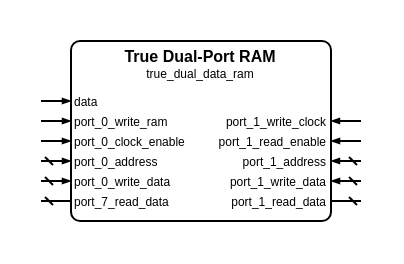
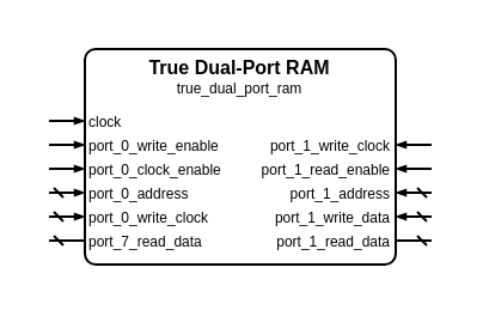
  <mxCell id="0" />
  <mxCell id="1" parent="0" />
  <mxCell id="2" parent="1" value="" vertex="1" connectable="0" style="group;connectable=1;points=[[0,0,0,15,0],[0,0,0,25,0],[0,0,0,15,10],[1,0,0,-15,0],[1,0,0,-25,0],[1,0,0,-15,10],[0,0,0,0,30],[0,0,0,0,40],[1,0,0,0,40],[0,0,0,0,50],[1,0,0,0,50],[0,0,0,0,60],[1,0,0,0,60],[0,0,0,0,70],[1,0,0,0,70],[0,0,0,0,80],[1,0,0,0,80],[0.5,0,0,0,0],[0.5,0,0,0,90]];"><mxGeometry width="160" height="90" as="geometry" x="20" y="20" /></mxCell>
  <mxCell id="3" parent="2" value="" vertex="1" style="rounded=1;arcSize=5;fillColor=none;strokeWidth=1;strokeColor=black;whiteSpace=wrap;html=1;connectable=0;"><mxGeometry x="15" y="0" width="130" height="90" as="geometry" /></mxCell>
  <mxCell id="4" parent="2" value="True Dual-Port RAM" vertex="1" style="text;html=1;align=center;verticalAlign=middle;whiteSpace=wrap;rounded=0;fontSize=8;fontStyle=1;fontColor=black;connectable=0;"><mxGeometry x="15" y="7" width="130" height="0" as="geometry" /></mxCell>
- <mxCell id="5" parent="2" value="true_dual_data_ram" vertex="1" style="text;html=1;align=center;verticalAlign=middle;whiteSpace=wrap;rounded=0;fontSize=6;fontStyle=0;fontColor=black;connectable=0;"><mxGeometry x="15" y="16" width="130" height="0" as="geometry" /></mxCell>
- <mxCell id="6" parent="2" value="data" vertex="1" style="text;html=1;align=left;verticalAlign=middle;whiteSpace=wrap;rounded=0;fontSize=6;fontStyle=0;fontColor=black;connectable=0;"><mxGeometry x="15" y="30" width="130" height="0" as="geometry" /></mxCell>
+ <mxCell id="5" parent="2" value="true_dual_port_ram" vertex="1" style="text;html=1;align=center;verticalAlign=middle;whiteSpace=wrap;rounded=0;fontSize=6;fontStyle=0;fontColor=black;connectable=0;"><mxGeometry x="15" y="16" width="130" height="0" as="geometry" /></mxCell>
+ <mxCell id="6" parent="2" value="clock" vertex="1" style="text;html=1;align=left;verticalAlign=middle;whiteSpace=wrap;rounded=0;fontSize=6;fontStyle=0;fontColor=black;connectable=0;"><mxGeometry x="15" y="30" width="130" height="0" as="geometry" /></mxCell>
  <mxCell id="7" parent="2" value="" edge="1" style="html=1;rounded=1;strokeWidth=1;strokeColor=black;startFill=0;startSize=2;startArrow=none;endFill=1;endSize=2;endArrow=blockThin;sourcePerimeterSpacing=0;"><mxGeometry width="50" height="50" relative="1" as="geometry"><mxPoint x="0" y="30" as="sourcePoint" /><mxPoint x="15" y="30" as="targetPoint" /></mxGeometry></mxCell>
- <mxCell id="8" parent="2" value="port_0_write_ram" vertex="1" style="text;html=1;align=left;verticalAlign=middle;whiteSpace=wrap;rounded=0;fontSize=6;fontStyle=0;fontColor=black;connectable=0;"><mxGeometry x="15" y="40" width="130" height="0" as="geometry" /></mxCell>
+ <mxCell id="8" parent="2" value="port_0_write_enable" vertex="1" style="text;html=1;align=left;verticalAlign=middle;whiteSpace=wrap;rounded=0;fontSize=6;fontStyle=0;fontColor=black;connectable=0;"><mxGeometry x="15" y="40" width="130" height="0" as="geometry" /></mxCell>
  <mxCell id="9" parent="2" value="" edge="1" style="html=1;rounded=1;strokeWidth=1;strokeColor=black;startFill=0;startSize=2;startArrow=none;endFill=1;endSize=2;endArrow=blockThin;sourcePerimeterSpacing=0;"><mxGeometry width="50" height="50" relative="1" as="geometry"><mxPoint x="0" y="40" as="sourcePoint" /><mxPoint x="15" y="40" as="targetPoint" /></mxGeometry></mxCell>
  <mxCell id="10" parent="2" value="port_1_write_clock" vertex="1" style="text;html=1;align=right;verticalAlign=middle;whiteSpace=wrap;rounded=0;fontSize=6;fontStyle=0;fontColor=black;connectable=0;"><mxGeometry x="15" y="40" width="130" height="0" as="geometry" /></mxCell>
  <mxCell id="11" parent="2" value="" edge="1" style="html=1;rounded=1;strokeWidth=1;strokeColor=black;startFill=0;startSize=2;startArrow=none;endFill=1;endSize=2;endArrow=blockThin;sourcePerimeterSpacing=0;"><mxGeometry width="50" height="50" relative="1" as="geometry"><mxPoint x="160" y="40" as="sourcePoint" /><mxPoint x="145" y="40" as="targetPoint" /></mxGeometry></mxCell>
  <mxCell id="12" parent="2" value="port_0_clock_enable" vertex="1" style="text;html=1;align=left;verticalAlign=middle;whiteSpace=wrap;rounded=0;fontSize=6;fontStyle=0;fontColor=black;connectable=0;"><mxGeometry x="15" y="50" width="130" height="0" as="geometry" /></mxCell>
  <mxCell id="13" parent="2" value="" edge="1" style="html=1;rounded=1;strokeWidth=1;strokeColor=black;startFill=0;startSize=2;startArrow=none;endFill=1;endSize=2;endArrow=blockThin;sourcePerimeterSpacing=0;"><mxGeometry width="50" height="50" relative="1" as="geometry"><mxPoint x="0" y="50" as="sourcePoint" /><mxPoint x="15" y="50" as="targetPoint" /></mxGeometry></mxCell>
  <mxCell id="14" parent="2" value="port_1_read_enable" vertex="1" style="text;html=1;align=right;verticalAlign=middle;whiteSpace=wrap;rounded=0;fontSize=6;fontStyle=0;fontColor=black;connectable=0;"><mxGeometry x="15" y="50" width="130" height="0" as="geometry" /></mxCell>
  <mxCell id="15" parent="2" value="" edge="1" style="html=1;rounded=1;strokeWidth=1;strokeColor=black;startFill=0;startSize=2;startArrow=none;endFill=1;endSize=2;endArrow=blockThin;sourcePerimeterSpacing=0;"><mxGeometry width="50" height="50" relative="1" as="geometry"><mxPoint x="160" y="50" as="sourcePoint" /><mxPoint x="145" y="50" as="targetPoint" /></mxGeometry></mxCell>
  <mxCell id="16" parent="2" value="port_0_address" vertex="1" style="text;html=1;align=left;verticalAlign=middle;whiteSpace=wrap;rounded=0;fontSize=6;fontStyle=0;fontColor=black;connectable=0;"><mxGeometry x="15" y="60" width="130" height="0" as="geometry" /></mxCell>
  <mxCell id="17" parent="2" value="" edge="1" style="html=1;rounded=1;strokeWidth=1;strokeColor=black;startFill=0;startSize=2;startArrow=dash;endFill=1;endSize=2;endArrow=blockThin;sourcePerimeterSpacing=0;"><mxGeometry width="50" height="50" relative="1" as="geometry"><mxPoint x="0" y="60" as="sourcePoint" /><mxPoint x="15" y="60" as="targetPoint" /></mxGeometry></mxCell>
  <mxCell id="18" parent="2" value="port_1_address" vertex="1" style="text;html=1;align=right;verticalAlign=middle;whiteSpace=wrap;rounded=0;fontSize=6;fontStyle=0;fontColor=black;connectable=0;"><mxGeometry x="15" y="60" width="130" height="0" as="geometry" /></mxCell>
  <mxCell id="19" parent="2" value="" edge="1" style="html=1;rounded=1;strokeWidth=1;strokeColor=black;startFill=0;startSize=2;startArrow=dash;endFill=1;endSize=2;endArrow=blockThin;sourcePerimeterSpacing=0;"><mxGeometry width="50" height="50" relative="1" as="geometry"><mxPoint x="160" y="60" as="sourcePoint" /><mxPoint x="145" y="60" as="targetPoint" /></mxGeometry></mxCell>
- <mxCell id="20" parent="2" value="port_0_write_data" vertex="1" style="text;html=1;align=left;verticalAlign=middle;whiteSpace=wrap;rounded=0;fontSize=6;fontStyle=0;fontColor=black;connectable=0;"><mxGeometry x="15" y="70" width="130" height="0" as="geometry" /></mxCell>
+ <mxCell id="20" parent="2" value="port_0_write_clock" vertex="1" style="text;html=1;align=left;verticalAlign=middle;whiteSpace=wrap;rounded=0;fontSize=6;fontStyle=0;fontColor=black;connectable=0;"><mxGeometry x="15" y="70" width="130" height="0" as="geometry" /></mxCell>
  <mxCell id="21" parent="2" value="" edge="1" style="html=1;rounded=1;strokeWidth=1;strokeColor=black;startFill=0;startSize=2;startArrow=dash;endFill=1;endSize=2;endArrow=blockThin;sourcePerimeterSpacing=0;"><mxGeometry width="50" height="50" relative="1" as="geometry"><mxPoint x="0" y="70" as="sourcePoint" /><mxPoint x="15" y="70" as="targetPoint" /></mxGeometry></mxCell>
  <mxCell id="22" parent="2" value="port_1_write_data" vertex="1" style="text;html=1;align=right;verticalAlign=middle;whiteSpace=wrap;rounded=0;fontSize=6;fontStyle=0;fontColor=black;connectable=0;"><mxGeometry x="15" y="70" width="130" height="0" as="geometry" /></mxCell>
  <mxCell id="23" parent="2" value="" edge="1" style="html=1;rounded=1;strokeWidth=1;strokeColor=black;startFill=0;startSize=2;startArrow=dash;endFill=1;endSize=2;endArrow=blockThin;sourcePerimeterSpacing=0;"><mxGeometry width="50" height="50" relative="1" as="geometry"><mxPoint x="160" y="70" as="sourcePoint" /><mxPoint x="145" y="70" as="targetPoint" /></mxGeometry></mxCell>
  <mxCell id="24" parent="2" value="port_7_read_data" vertex="1" style="text;html=1;align=left;verticalAlign=middle;whiteSpace=wrap;rounded=0;fontSize=6;fontStyle=0;fontColor=black;connectable=0;"><mxGeometry x="15" y="80" width="130" height="0" as="geometry" /></mxCell>
  <mxCell id="25" parent="2" value="" edge="1" style="html=1;rounded=1;strokeWidth=1;strokeColor=black;startFill=0;startSize=2;startArrow=dash;endFill=1;endSize=2;endArrow=none;sourcePerimeterSpacing=0;"><mxGeometry width="50" height="50" relative="1" as="geometry"><mxPoint x="0" y="80" as="sourcePoint" /><mxPoint x="15" y="80" as="targetPoint" /></mxGeometry></mxCell>
  <mxCell id="26" parent="2" value="port_1_read_data" vertex="1" style="text;html=1;align=right;verticalAlign=middle;whiteSpace=wrap;rounded=0;fontSize=6;fontStyle=0;fontColor=black;connectable=0;"><mxGeometry x="15" y="80" width="130" height="0" as="geometry" /></mxCell>
  <mxCell id="27" parent="2" value="" edge="1" style="html=1;rounded=1;strokeWidth=1;strokeColor=black;startFill=0;startSize=2;startArrow=dash;endFill=1;endSize=2;endArrow=none;sourcePerimeterSpacing=0;"><mxGeometry width="50" height="50" relative="1" as="geometry"><mxPoint x="160" y="80" as="sourcePoint" /><mxPoint x="145" y="80" as="targetPoint" /></mxGeometry></mxCell>
